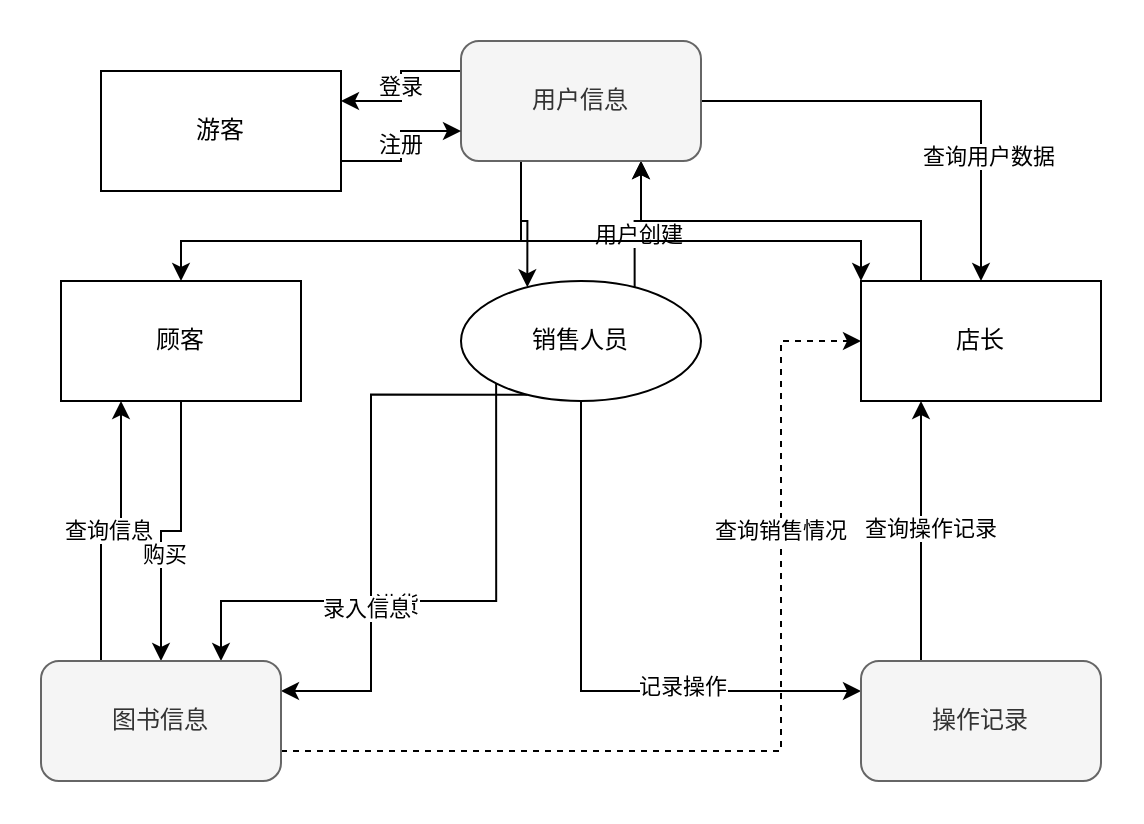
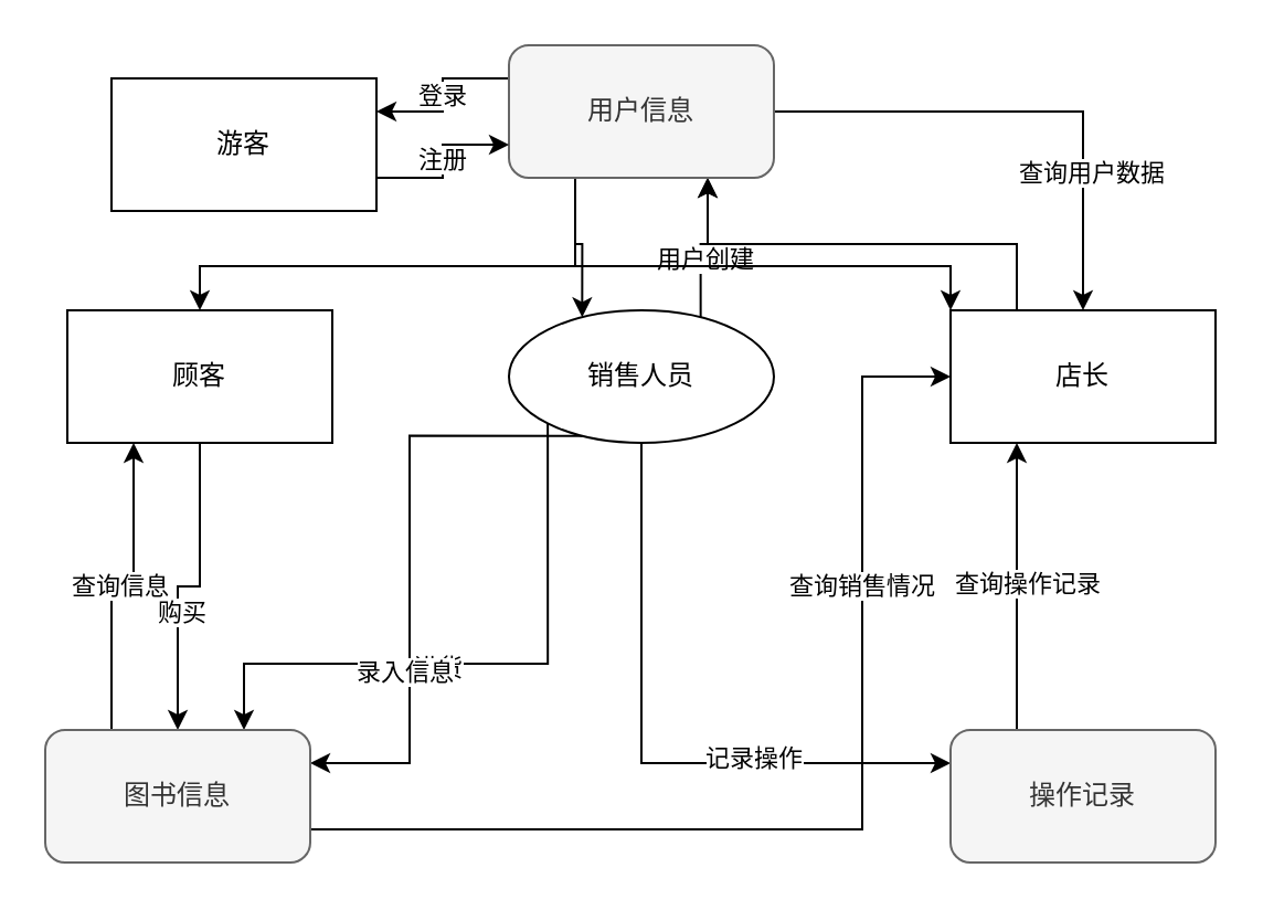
  <mxCell id="0" />
  <mxCell id="1" parent="0" />
  <mxCell id="2" style="edgeStyle=orthogonalEdgeStyle;rounded=0;orthogonalLoop=1;jettySize=auto;html=1;exitX=0.5;exitY=1;exitDx=0;exitDy=0;" parent="1" source="4" target="23" edge="1"><mxGeometry relative="1" as="geometry" /></mxCell>
  <mxCell id="3" value="购买" style="edgeLabel;html=1;align=center;verticalAlign=middle;resizable=0;points=[];" parent="2" vertex="1" connectable="0"><mxGeometry x="0.226" y="1" relative="1" as="geometry"><mxPoint as="offset" /></mxGeometry></mxCell>
  <mxCell id="4" value="顾客" style="rounded=0;whiteSpace=wrap;html=1;" parent="1" vertex="1"><mxGeometry x="30" y="140" width="120" height="60" as="geometry" /></mxCell>
  <mxCell id="5" style="edgeStyle=orthogonalEdgeStyle;rounded=0;orthogonalLoop=1;jettySize=auto;html=1;exitX=0.25;exitY=0;exitDx=0;exitDy=0;entryX=0.75;entryY=1;entryDx=0;entryDy=0;" parent="1" source="6" target="30" edge="1"><mxGeometry relative="1" as="geometry" /></mxCell>
  <mxCell id="6" value="店长" style="rounded=0;whiteSpace=wrap;html=1;" parent="1" vertex="1"><mxGeometry x="430" y="140" width="120" height="60" as="geometry" /></mxCell>
  <mxCell id="7" style="edgeStyle=orthogonalEdgeStyle;rounded=0;orthogonalLoop=1;jettySize=auto;html=1;exitX=0;exitY=1;exitDx=0;exitDy=0;entryX=0.75;entryY=0;entryDx=0;entryDy=0;" parent="1" source="15" target="23" edge="1"><mxGeometry relative="1" as="geometry"><Array as="points"><mxPoint x="230" y="300" /><mxPoint x="120" y="300" /></Array></mxGeometry></mxCell>
  <mxCell id="8" value="进货" style="edgeLabel;html=1;align=center;verticalAlign=middle;resizable=0;points=[];" parent="7" vertex="1" connectable="0"><mxGeometry x="0.153" y="1" relative="1" as="geometry"><mxPoint as="offset" /></mxGeometry></mxCell>
  <mxCell id="9" style="edgeStyle=orthogonalEdgeStyle;rounded=0;orthogonalLoop=1;jettySize=auto;html=1;exitX=0.25;exitY=1;exitDx=0;exitDy=0;entryX=1;entryY=0.25;entryDx=0;entryDy=0;" parent="1" source="15" target="23" edge="1"><mxGeometry relative="1" as="geometry" /></mxCell>
  <mxCell id="10" value="录入信息" style="edgeLabel;html=1;align=center;verticalAlign=middle;resizable=0;points=[];" parent="9" vertex="1" connectable="0"><mxGeometry x="0.367" y="-3" relative="1" as="geometry"><mxPoint as="offset" /></mxGeometry></mxCell>
  <mxCell id="11" style="edgeStyle=orthogonalEdgeStyle;rounded=0;orthogonalLoop=1;jettySize=auto;html=1;exitX=0.75;exitY=0;exitDx=0;exitDy=0;entryX=0.75;entryY=1;entryDx=0;entryDy=0;" parent="1" source="15" target="30" edge="1"><mxGeometry relative="1" as="geometry" /></mxCell>
  <mxCell id="12" value="用户创建" style="edgeLabel;html=1;align=center;verticalAlign=middle;resizable=0;points=[];" parent="11" vertex="1" connectable="0"><mxGeometry x="0.056" y="-6" relative="1" as="geometry"><mxPoint as="offset" /></mxGeometry></mxCell>
  <mxCell id="13" style="edgeStyle=orthogonalEdgeStyle;rounded=0;orthogonalLoop=1;jettySize=auto;html=1;exitX=0.5;exitY=1;exitDx=0;exitDy=0;entryX=0;entryY=0.25;entryDx=0;entryDy=0;" parent="1" source="15" target="18" edge="1"><mxGeometry relative="1" as="geometry" /></mxCell>
  <mxCell id="14" value="记录操作" style="edgeLabel;html=1;align=center;verticalAlign=middle;resizable=0;points=[];" parent="13" vertex="1" connectable="0"><mxGeometry x="0.366" y="3" relative="1" as="geometry"><mxPoint as="offset" /></mxGeometry></mxCell>
  <mxCell id="15" value="销售人员" style="ellipse;whiteSpace=wrap;html=1;" parent="1" vertex="1"><mxGeometry x="230" y="140" width="120" height="60" as="geometry" /></mxCell>
  <mxCell id="16" style="edgeStyle=orthogonalEdgeStyle;rounded=0;orthogonalLoop=1;jettySize=auto;html=1;exitX=0.25;exitY=0;exitDx=0;exitDy=0;entryX=0.25;entryY=1;entryDx=0;entryDy=0;" parent="1" source="18" target="6" edge="1"><mxGeometry relative="1" as="geometry" /></mxCell>
  <mxCell id="17" value="查询操作记录" style="edgeLabel;html=1;align=center;verticalAlign=middle;resizable=0;points=[];" parent="16" vertex="1" connectable="0"><mxGeometry x="0.026" y="-4" relative="1" as="geometry"><mxPoint as="offset" /></mxGeometry></mxCell>
  <mxCell id="18" value="操作记录" style="rounded=1;whiteSpace=wrap;html=1;fillColor=#f5f5f5;fontColor=#333333;strokeColor=#666666;" parent="1" vertex="1"><mxGeometry x="430" y="330" width="120" height="60" as="geometry" /></mxCell>
  <mxCell id="19" style="edgeStyle=orthogonalEdgeStyle;rounded=0;orthogonalLoop=1;jettySize=auto;html=1;exitX=0.25;exitY=0;exitDx=0;exitDy=0;entryX=0.25;entryY=1;entryDx=0;entryDy=0;" parent="1" source="23" target="4" edge="1"><mxGeometry relative="1" as="geometry" /></mxCell>
  <mxCell id="20" value="查询信息" style="edgeLabel;html=1;align=center;verticalAlign=middle;resizable=0;points=[];" parent="19" vertex="1" connectable="0"><mxGeometry x="-0.026" y="1" relative="1" as="geometry"><mxPoint as="offset" /></mxGeometry></mxCell>
- <mxCell id="21" style="edgeStyle=orthogonalEdgeStyle;rounded=0;orthogonalLoop=1;jettySize=auto;html=1;exitX=1;exitY=0.75;exitDx=0;exitDy=0;entryX=0;entryY=0.5;entryDx=0;entryDy=0;dashed=1;" parent="1" source="23" target="6" edge="1"><mxGeometry relative="1" as="geometry"><mxPoint x="390" y="170" as="targetPoint" /><Array as="points"><mxPoint x="390" y="375" /><mxPoint x="390" y="170" /></Array></mxGeometry></mxCell>
+ <mxCell id="21" style="edgeStyle=orthogonalEdgeStyle;rounded=0;orthogonalLoop=1;jettySize=auto;html=1;exitX=1;exitY=0.75;exitDx=0;exitDy=0;entryX=0;entryY=0.5;entryDx=0;entryDy=0;" parent="1" source="23" target="6" edge="1"><mxGeometry relative="1" as="geometry"><mxPoint x="390" y="170" as="targetPoint" /><Array as="points"><mxPoint x="390" y="375" /><mxPoint x="390" y="170" /></Array></mxGeometry></mxCell>
  <mxCell id="22" value="查询销售情况" style="edgeLabel;html=1;align=center;verticalAlign=middle;resizable=0;points=[];" parent="21" vertex="1" connectable="0"><mxGeometry x="0.458" y="1" relative="1" as="geometry"><mxPoint as="offset" /></mxGeometry></mxCell>
  <mxCell id="23" value="图书信息" style="rounded=1;whiteSpace=wrap;html=1;fillColor=#f5f5f5;fontColor=#333333;strokeColor=#666666;" parent="1" vertex="1"><mxGeometry x="20" y="330" width="120" height="60" as="geometry" /></mxCell>
  <mxCell id="24" style="edgeStyle=orthogonalEdgeStyle;rounded=0;orthogonalLoop=1;jettySize=auto;html=1;exitX=0.25;exitY=1;exitDx=0;exitDy=0;entryX=0.25;entryY=0;entryDx=0;entryDy=0;" parent="1" source="30" target="15" edge="1"><mxGeometry relative="1" as="geometry" /></mxCell>
  <mxCell id="25" style="edgeStyle=orthogonalEdgeStyle;rounded=0;orthogonalLoop=1;jettySize=auto;html=1;exitX=0.25;exitY=1;exitDx=0;exitDy=0;entryX=0.5;entryY=0;entryDx=0;entryDy=0;" parent="1" source="30" target="4" edge="1"><mxGeometry relative="1" as="geometry"><Array as="points"><mxPoint x="260" y="120" /><mxPoint x="90" y="120" /></Array></mxGeometry></mxCell>
  <mxCell id="26" style="edgeStyle=orthogonalEdgeStyle;rounded=0;orthogonalLoop=1;jettySize=auto;html=1;exitX=0.25;exitY=1;exitDx=0;exitDy=0;entryX=0;entryY=0;entryDx=0;entryDy=0;" parent="1" source="30" target="6" edge="1"><mxGeometry relative="1" as="geometry"><Array as="points"><mxPoint x="260" y="120" /><mxPoint x="430" y="120" /></Array></mxGeometry></mxCell>
  <mxCell id="27" style="edgeStyle=orthogonalEdgeStyle;rounded=0;orthogonalLoop=1;jettySize=auto;html=1;exitX=1;exitY=0.5;exitDx=0;exitDy=0;entryX=0.5;entryY=0;entryDx=0;entryDy=0;" parent="1" source="30" target="6" edge="1"><mxGeometry relative="1" as="geometry" /></mxCell>
  <mxCell id="28" value="查询用户数据" style="edgeLabel;html=1;align=center;verticalAlign=middle;resizable=0;points=[];" parent="27" vertex="1" connectable="0"><mxGeometry x="0.452" y="3" relative="1" as="geometry"><mxPoint as="offset" /></mxGeometry></mxCell>
  <mxCell id="29" value="登录" style="edgeStyle=orthogonalEdgeStyle;rounded=0;orthogonalLoop=1;jettySize=auto;html=1;exitX=0;exitY=0.25;exitDx=0;exitDy=0;entryX=1;entryY=0.25;entryDx=0;entryDy=0;" edge="1" parent="1" source="30" target="32"><mxGeometry relative="1" as="geometry" /></mxCell>
  <mxCell id="30" value="用户信息" style="rounded=1;whiteSpace=wrap;html=1;fillStyle=auto;fillColor=#f5f5f5;fontColor=#333333;strokeColor=#666666;" parent="1" vertex="1"><mxGeometry x="230" y="20" width="120" height="60" as="geometry" /></mxCell>
  <mxCell id="31" value="注册" style="edgeStyle=orthogonalEdgeStyle;rounded=0;orthogonalLoop=1;jettySize=auto;html=1;exitX=1;exitY=0.75;exitDx=0;exitDy=0;entryX=0;entryY=0.75;entryDx=0;entryDy=0;" edge="1" parent="1" source="32" target="30"><mxGeometry relative="1" as="geometry" /></mxCell>
  <mxCell id="32" value="游客" style="rounded=0;whiteSpace=wrap;html=1;" parent="1" vertex="1"><mxGeometry x="50" y="35" width="120" height="60" as="geometry" /></mxCell>
